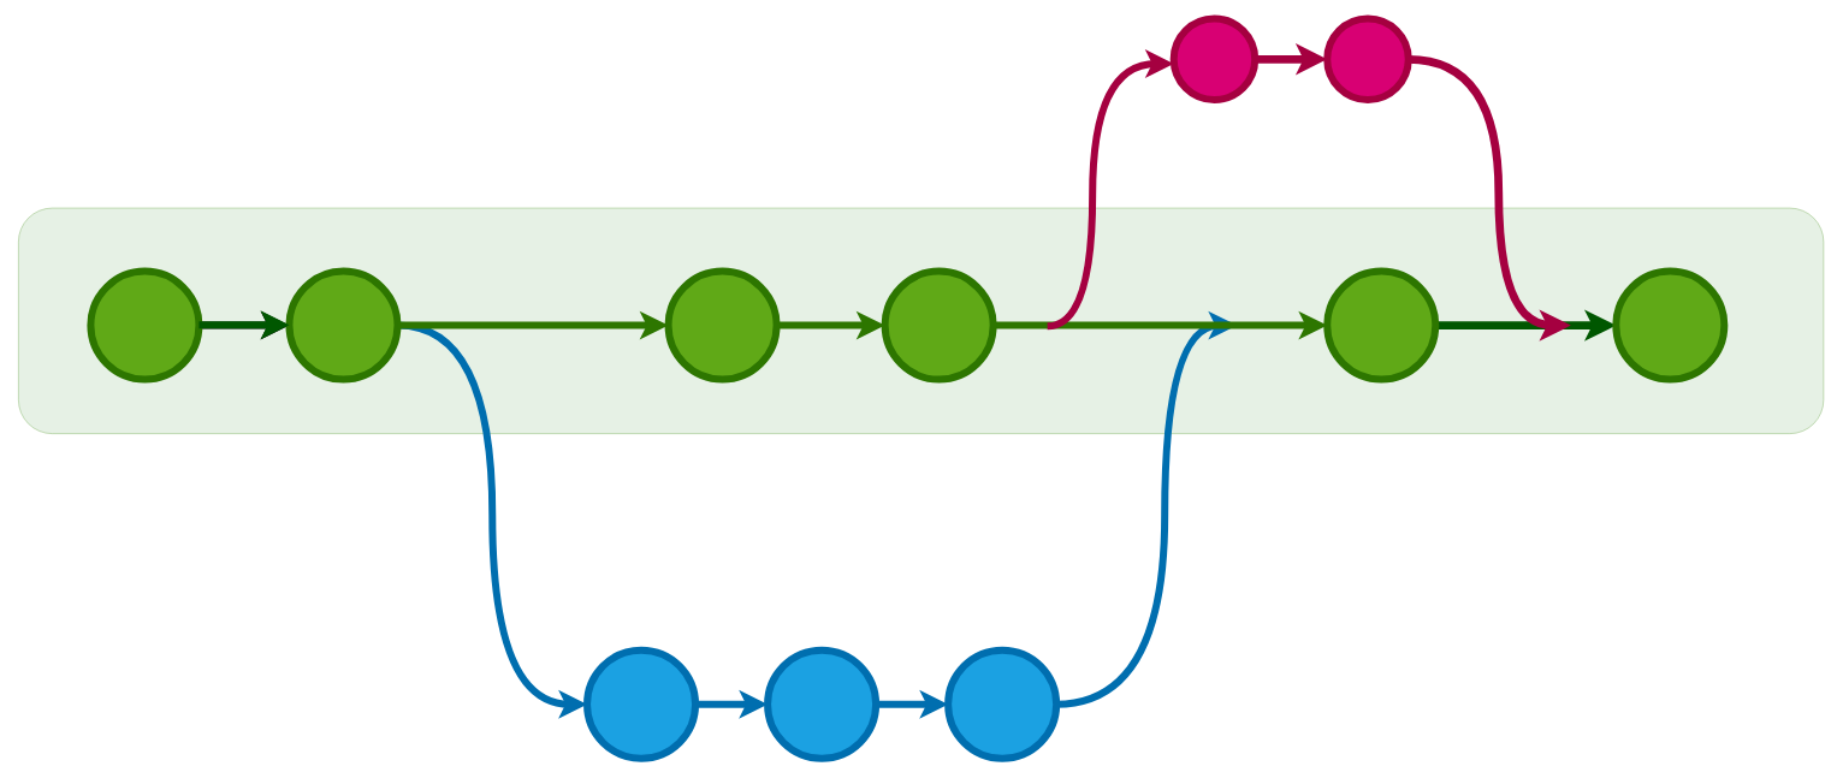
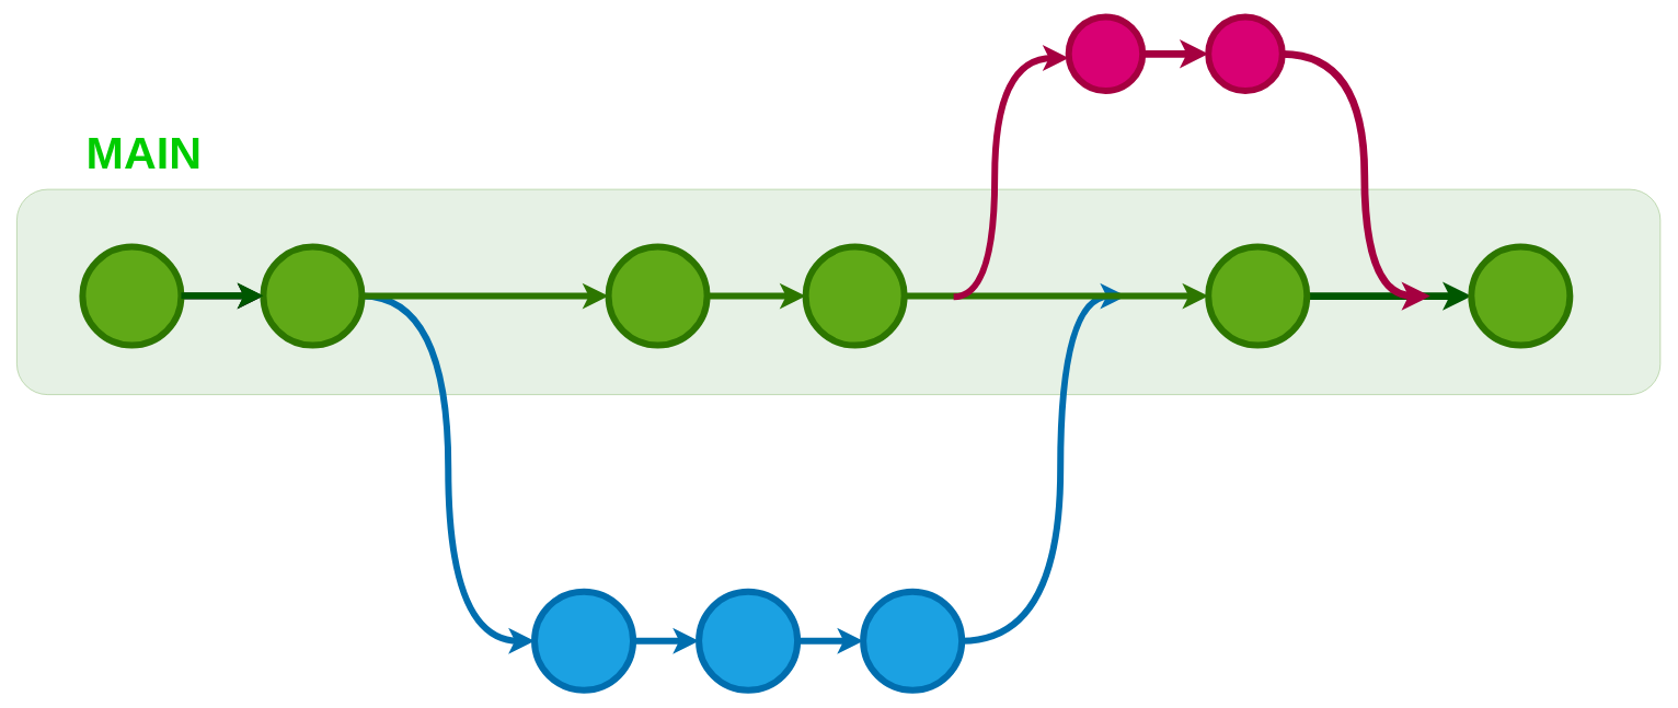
  <mxCell id="0" />
  <mxCell id="1" parent="0" />
  <mxCell id="2" value="" style="rounded=1;whiteSpace=wrap;html=1;fillColor=#d5e8d4;strokeColor=#82b366;opacity=60;" vertex="1" parent="1"><mxGeometry x="20" y="230" width="2000" height="250" as="geometry" /></mxCell>
  <mxCell id="3" value="" style="edgeStyle=none;rounded=0;orthogonalLoop=1;jettySize=auto;html=1;strokeWidth=8;" edge="1" parent="1" source="4" target="6"><mxGeometry relative="1" as="geometry" /></mxCell>
  <mxCell id="4" value="" style="ellipse;whiteSpace=wrap;html=1;aspect=fixed;fillColor=#60a917;fontColor=#ffffff;strokeColor=#2D7600;strokeWidth=8;" vertex="1" parent="1"><mxGeometry x="100" y="300" width="120" height="120" as="geometry" /></mxCell>
  <mxCell id="5" value="" style="edgeStyle=orthogonalEdgeStyle;rounded=0;orthogonalLoop=1;jettySize=auto;html=1;entryX=0;entryY=0.5;entryDx=0;entryDy=0;curved=1;strokeWidth=8;fillColor=#1ba1e2;strokeColor=#006EAF;" edge="1" parent="1" source="6" target="10"><mxGeometry relative="1" as="geometry" /></mxCell>
  <mxCell id="6" value="" style="ellipse;whiteSpace=wrap;html=1;aspect=fixed;fillColor=#60a917;fontColor=#ffffff;strokeColor=#2D7600;strokeWidth=8;" vertex="1" parent="1"><mxGeometry x="320" y="300" width="120" height="120" as="geometry" /></mxCell>
  <mxCell id="7" value="" style="edgeStyle=none;rounded=0;orthogonalLoop=1;jettySize=auto;html=1;strokeWidth=8;fillColor=#60a917;strokeColor=#2D7600;" edge="1" parent="1" source="8" target="17"><mxGeometry relative="1" as="geometry" /></mxCell>
  <mxCell id="8" value="" style="ellipse;whiteSpace=wrap;html=1;aspect=fixed;fillColor=#60a917;fontColor=#ffffff;strokeColor=#2D7600;strokeWidth=8;" vertex="1" parent="1"><mxGeometry x="740" y="300" width="120" height="120" as="geometry" /></mxCell>
  <mxCell id="9" value="" style="edgeStyle=none;rounded=0;orthogonalLoop=1;jettySize=auto;html=1;strokeWidth=8;fillColor=#1ba1e2;strokeColor=#006EAF;" edge="1" parent="1" source="10" target="12"><mxGeometry relative="1" as="geometry" /></mxCell>
  <mxCell id="10" value="" style="ellipse;whiteSpace=wrap;html=1;aspect=fixed;fillColor=#1ba1e2;fontColor=#ffffff;strokeColor=#006EAF;strokeWidth=8;" vertex="1" parent="1"><mxGeometry x="650" y="720" width="120" height="120" as="geometry" /></mxCell>
  <mxCell id="11" value="" style="edgeStyle=none;rounded=0;orthogonalLoop=1;jettySize=auto;html=1;strokeWidth=8;fillColor=#1ba1e2;strokeColor=#006EAF;" edge="1" parent="1" source="12" target="14"><mxGeometry relative="1" as="geometry" /></mxCell>
  <mxCell id="12" value="" style="ellipse;whiteSpace=wrap;html=1;aspect=fixed;fillColor=#1ba1e2;fontColor=#ffffff;strokeColor=#006EAF;strokeWidth=8;" vertex="1" parent="1"><mxGeometry x="850" y="720" width="120" height="120" as="geometry" /></mxCell>
  <mxCell id="13" value="" style="edgeStyle=orthogonalEdgeStyle;rounded=0;orthogonalLoop=1;jettySize=auto;html=1;curved=1;strokeWidth=8;exitX=1;exitY=0.5;exitDx=0;exitDy=0;fillColor=#1ba1e2;strokeColor=#006EAF;" edge="1" parent="1" source="14"><mxGeometry relative="1" as="geometry"><mxPoint x="1370" y="360" as="targetPoint" /><Array as="points"><mxPoint x="1290" y="780" /><mxPoint x="1290" y="360" /></Array></mxGeometry></mxCell>
  <mxCell id="14" value="" style="ellipse;whiteSpace=wrap;html=1;aspect=fixed;fillColor=#1ba1e2;fontColor=#ffffff;strokeColor=#006EAF;strokeWidth=8;" vertex="1" parent="1"><mxGeometry x="1050" y="720" width="120" height="120" as="geometry" /></mxCell>
  <mxCell id="15" value="" style="edgeStyle=none;rounded=0;orthogonalLoop=1;jettySize=auto;html=1;strokeWidth=8;fillColor=#60a917;strokeColor=#2D7600;" edge="1" parent="1" source="17" target="19"><mxGeometry relative="1" as="geometry" /></mxCell>
  <mxCell id="16" value="" style="edgeStyle=orthogonalEdgeStyle;rounded=0;orthogonalLoop=1;jettySize=auto;html=1;curved=1;strokeWidth=8;fillColor=#d80073;strokeColor=#A50040;" edge="1" parent="1"><mxGeometry relative="1" as="geometry"><mxPoint x="1160" y="361" as="sourcePoint" /><mxPoint x="1300" y="70" as="targetPoint" /><Array as="points"><mxPoint x="1210" y="361" /><mxPoint x="1210" y="70" /></Array></mxGeometry></mxCell>
  <mxCell id="17" value="" style="ellipse;whiteSpace=wrap;html=1;aspect=fixed;fillColor=#60a917;fontColor=#ffffff;strokeColor=#2D7600;strokeWidth=8;" vertex="1" parent="1"><mxGeometry x="980" y="300" width="120" height="120" as="geometry" /></mxCell>
  <mxCell id="18" value="" style="edgeStyle=none;rounded=0;orthogonalLoop=1;jettySize=auto;html=1;fillColor=#008a00;strokeColor=#005700;strokeWidth=9;" edge="1" parent="1" source="19" target="26"><mxGeometry relative="1" as="geometry" /></mxCell>
  <mxCell id="19" value="" style="ellipse;whiteSpace=wrap;html=1;aspect=fixed;fillColor=#60a917;fontColor=#ffffff;strokeColor=#2D7600;strokeWidth=8;" vertex="1" parent="1"><mxGeometry x="1470" y="300" width="120" height="120" as="geometry" /></mxCell>
  <mxCell id="20" value="" style="edgeStyle=none;rounded=0;orthogonalLoop=1;jettySize=auto;html=1;strokeWidth=9;fillColor=#d80073;strokeColor=#A50040;" edge="1" parent="1" source="21" target="24"><mxGeometry relative="1" as="geometry" /></mxCell>
  <mxCell id="21" value="" style="ellipse;whiteSpace=wrap;html=1;aspect=fixed;fillColor=#d80073;fontColor=#ffffff;strokeColor=#A50040;strokeWidth=8;" vertex="1" parent="1"><mxGeometry x="1300" y="20" width="90" height="90" as="geometry" /></mxCell>
  <mxCell id="22" value="" style="endArrow=classic;html=1;rounded=0;exitX=1;exitY=0.5;exitDx=0;exitDy=0;strokeWidth=8;fillColor=#60a917;strokeColor=#2D7600;" edge="1" parent="1" source="6"><mxGeometry width="50" height="50" relative="1" as="geometry"><mxPoint x="720" y="410" as="sourcePoint" /><mxPoint x="740" y="360" as="targetPoint" /></mxGeometry></mxCell>
  <mxCell id="23" value="" style="edgeStyle=none;rounded=0;orthogonalLoop=1;jettySize=auto;html=1;strokeWidth=8;fillColor=#008a00;strokeColor=#005700;" edge="1" parent="1"><mxGeometry relative="1" as="geometry"><mxPoint x="220" y="359.52" as="sourcePoint" /><mxPoint x="320" y="359.52" as="targetPoint" /></mxGeometry></mxCell>
  <mxCell id="24" value="" style="ellipse;whiteSpace=wrap;html=1;aspect=fixed;fillColor=#d80073;fontColor=#ffffff;strokeColor=#A50040;strokeWidth=8;" vertex="1" parent="1"><mxGeometry x="1470" y="20" width="90" height="90" as="geometry" /></mxCell>
  <mxCell id="25" value="" style="endArrow=classic;html=1;rounded=0;exitX=1;exitY=0.5;exitDx=0;exitDy=0;edgeStyle=orthogonalEdgeStyle;curved=1;fillColor=#d80073;strokeColor=#A50040;strokeWidth=9;" edge="1" parent="1" source="24"><mxGeometry width="50" height="50" relative="1" as="geometry"><mxPoint x="1250" y="210" as="sourcePoint" /><mxPoint x="1740" y="360" as="targetPoint" /><Array as="points"><mxPoint x="1660" y="65" /><mxPoint x="1660" y="360" /></Array></mxGeometry></mxCell>
  <mxCell id="26" value="" style="ellipse;whiteSpace=wrap;html=1;aspect=fixed;fillColor=#60a917;fontColor=#ffffff;strokeColor=#2D7600;strokeWidth=8;" vertex="1" parent="1"><mxGeometry x="1790" y="300" width="120" height="120" as="geometry" /></mxCell>
+ <mxCell id="27" value="&lt;font style=&quot;font-size: 55px;&quot;&gt;MAIN&lt;/font&gt;" style="text;html=1;fillColor=none;align=center;verticalAlign=middle;whiteSpace=wrap;rounded=0;fontColor=#00CC00;fontStyle=1" vertex="1" parent="1"><mxGeometry x="60" y="140" width="230" height="90" as="geometry" /></mxCell>
